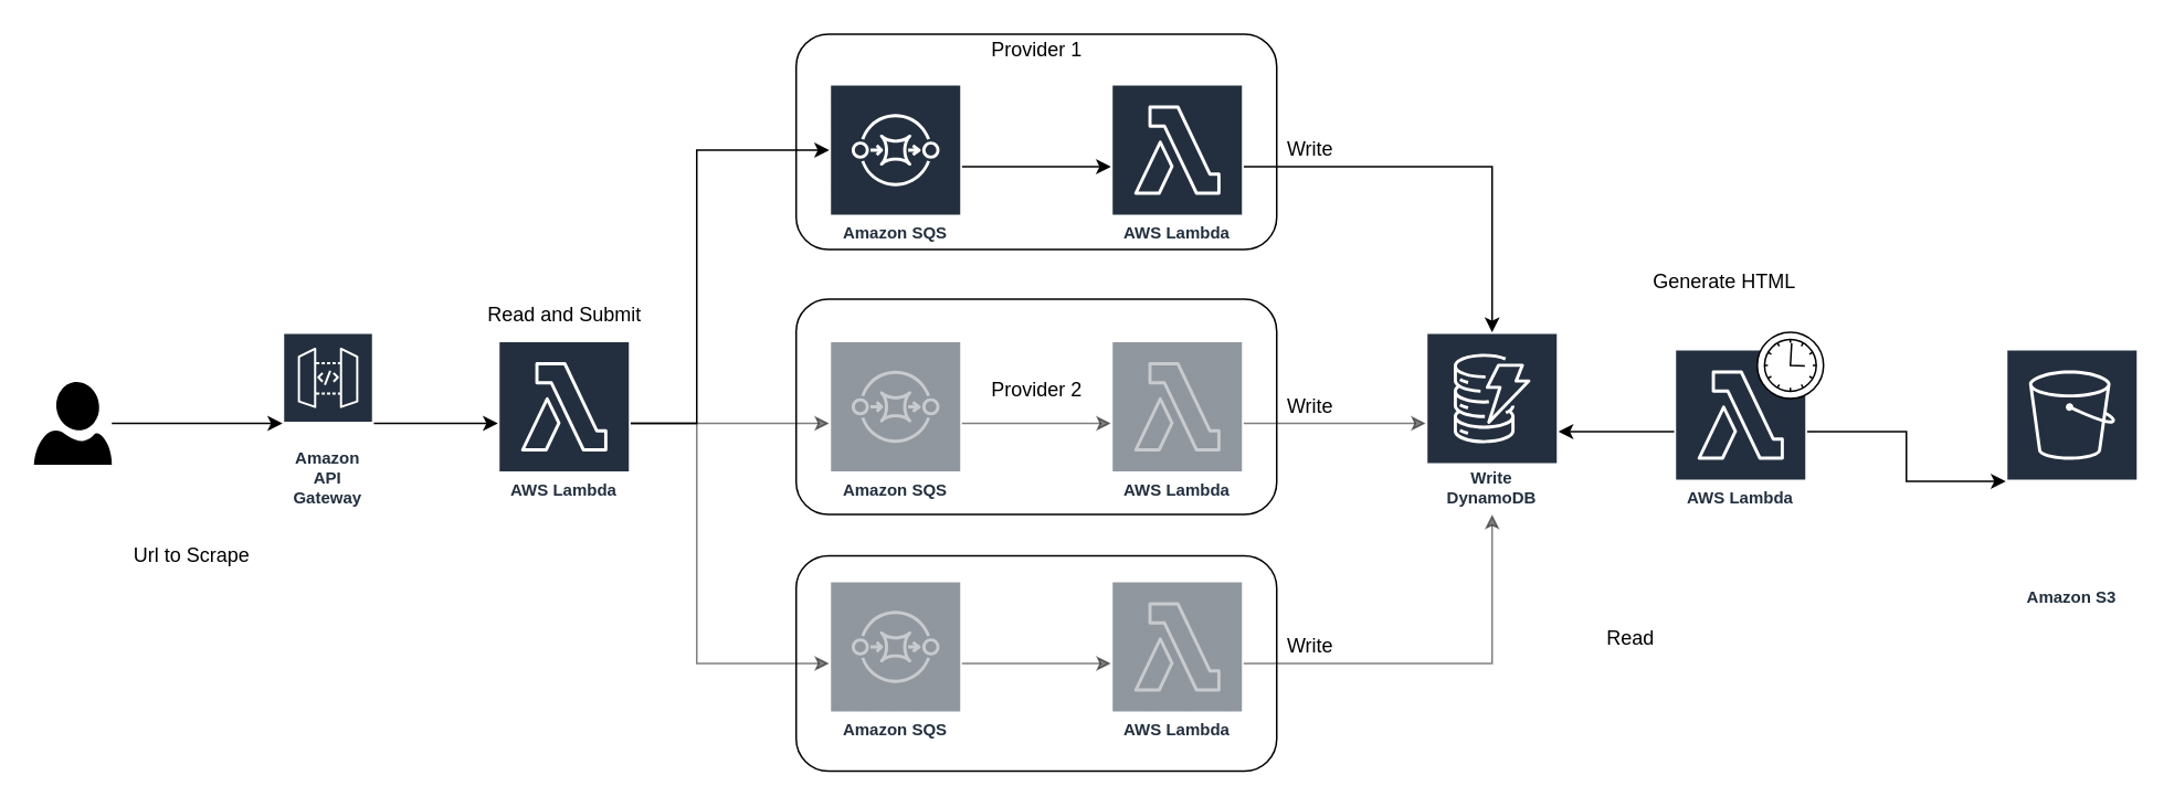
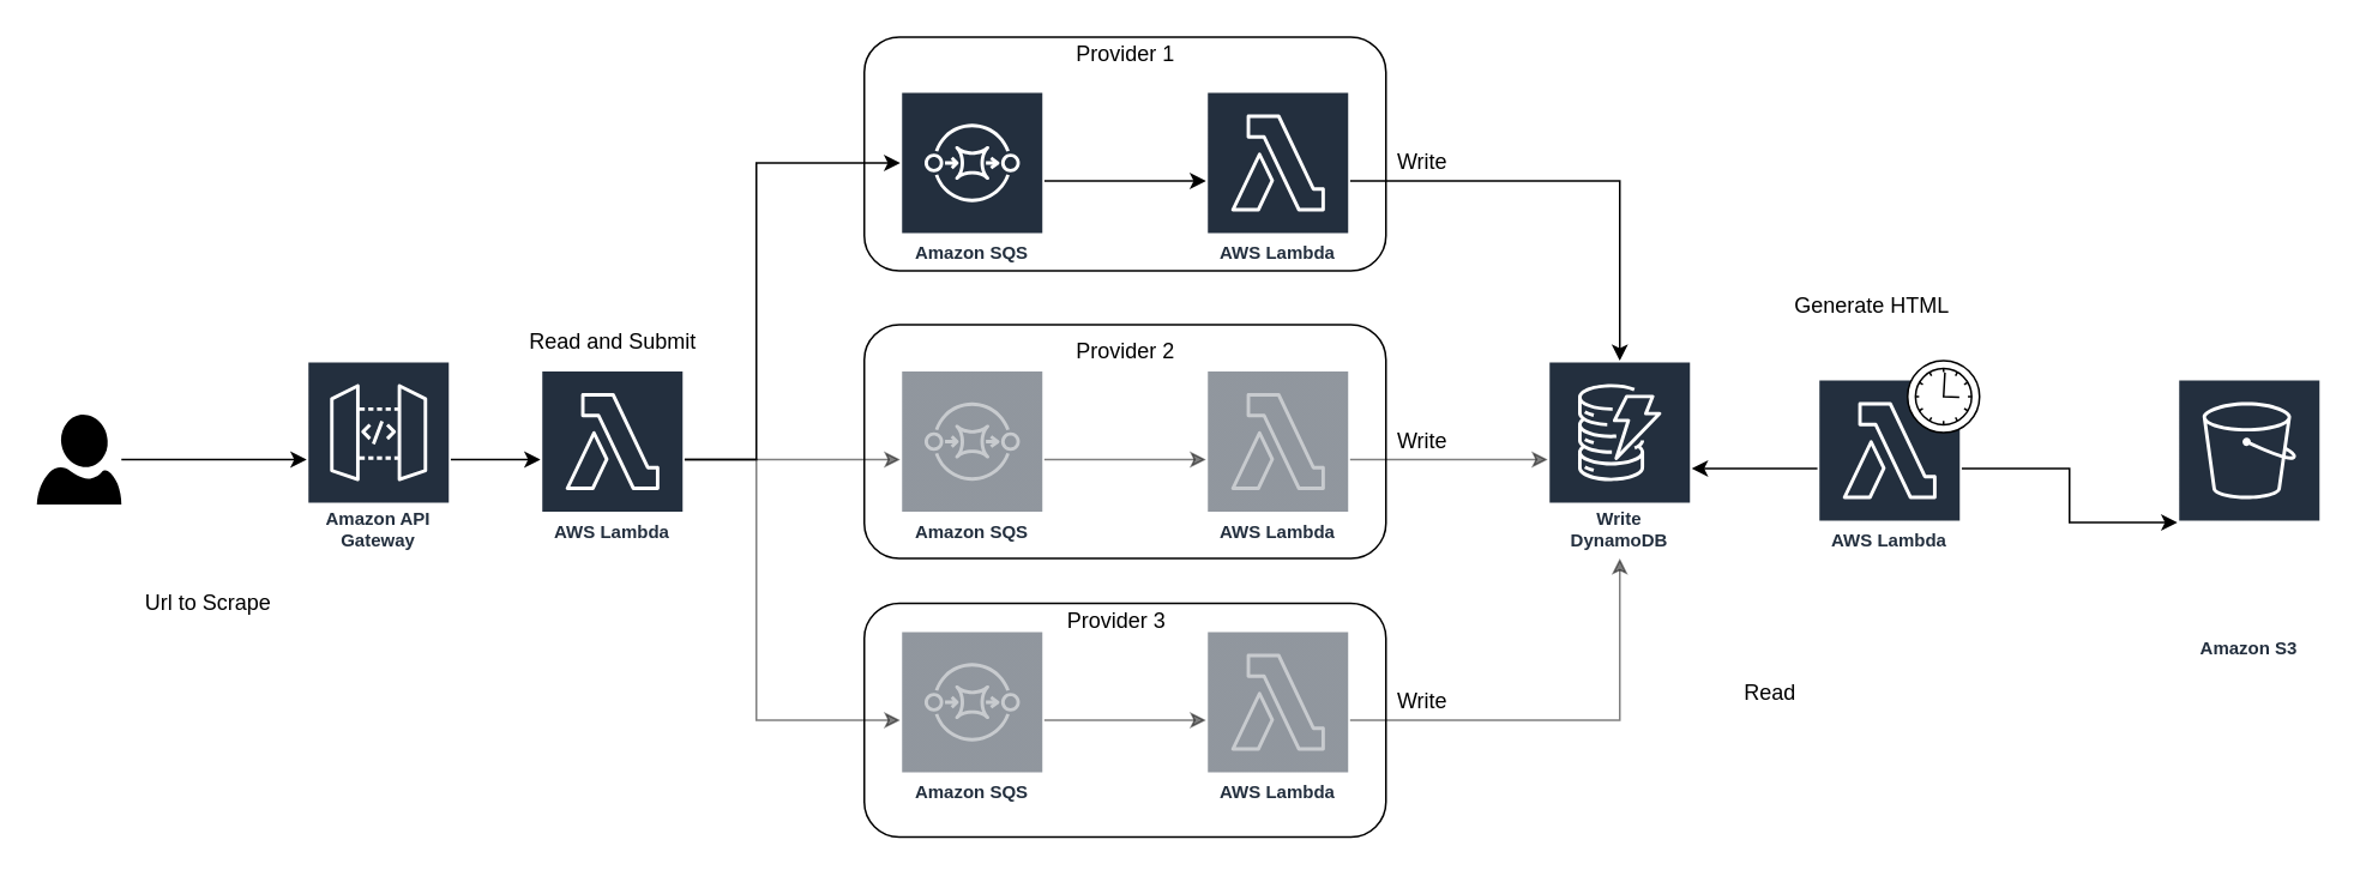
  <mxCell id="0" />
  <mxCell id="1" parent="0" />
  <mxCell id="2" style="edgeStyle=orthogonalEdgeStyle;rounded=0;orthogonalLoop=1;jettySize=auto;html=1;" edge="1" parent="1" source="3" target="9"><mxGeometry relative="1" as="geometry" /></mxCell>
- <mxCell id="3" value="Amazon API Gateway" style="sketch=0;outlineConnect=0;fontColor=#232F3E;gradientColor=none;strokeColor=#ffffff;fillColor=#232F3E;dashed=0;verticalLabelPosition=middle;verticalAlign=bottom;align=center;html=1;whiteSpace=wrap;fontSize=10;fontStyle=1;spacing=3;shape=mxgraph.aws4.productIcon;prIcon=mxgraph.aws4.api_gateway;" vertex="1" parent="1"><mxGeometry x="170" y="200" width="55" height="110" as="geometry" /></mxCell>
+ <mxCell id="3" value="Amazon API Gateway" style="sketch=0;outlineConnect=0;fontColor=#232F3E;gradientColor=none;strokeColor=#ffffff;fillColor=#232F3E;dashed=0;verticalLabelPosition=middle;verticalAlign=bottom;align=center;html=1;whiteSpace=wrap;fontSize=10;fontStyle=1;spacing=3;shape=mxgraph.aws4.productIcon;prIcon=mxgraph.aws4.api_gateway;" vertex="1" parent="1"><mxGeometry x="170" y="200" width="80" height="110" as="geometry" /></mxCell>
  <mxCell id="4" style="edgeStyle=orthogonalEdgeStyle;rounded=0;orthogonalLoop=1;jettySize=auto;html=1;" edge="1" parent="1" source="5" target="15"><mxGeometry relative="1" as="geometry" /></mxCell>
  <mxCell id="5" value="Amazon SQS" style="sketch=0;outlineConnect=0;fontColor=#232F3E;gradientColor=none;strokeColor=#ffffff;fillColor=#232F3E;dashed=0;verticalLabelPosition=middle;verticalAlign=bottom;align=center;html=1;whiteSpace=wrap;fontSize=10;fontStyle=1;spacing=3;shape=mxgraph.aws4.productIcon;prIcon=mxgraph.aws4.sqs;" vertex="1" parent="1"><mxGeometry x="500" y="50" width="80" height="100" as="geometry" /></mxCell>
  <mxCell id="6" style="edgeStyle=orthogonalEdgeStyle;rounded=0;orthogonalLoop=1;jettySize=auto;html=1;" edge="1" parent="1" source="9" target="5"><mxGeometry relative="1" as="geometry"><mxPoint x="490" y="130" as="targetPoint" /><Array as="points"><mxPoint x="420" y="255" /><mxPoint x="420" y="90" /></Array></mxGeometry></mxCell>
  <mxCell id="7" style="edgeStyle=orthogonalEdgeStyle;rounded=0;orthogonalLoop=1;jettySize=auto;html=1;opacity=50;" edge="1" parent="1" source="9" target="11"><mxGeometry relative="1" as="geometry" /></mxCell>
  <mxCell id="8" style="edgeStyle=orthogonalEdgeStyle;rounded=0;orthogonalLoop=1;jettySize=auto;html=1;opacity=50;" edge="1" parent="1" source="9" target="13"><mxGeometry relative="1" as="geometry"><Array as="points"><mxPoint x="420" y="255" /><mxPoint x="420" y="400" /></Array></mxGeometry></mxCell>
  <mxCell id="9" value="AWS Lambda" style="sketch=0;outlineConnect=0;fontColor=#232F3E;gradientColor=none;strokeColor=#ffffff;fillColor=#232F3E;dashed=0;verticalLabelPosition=middle;verticalAlign=bottom;align=center;html=1;whiteSpace=wrap;fontSize=10;fontStyle=1;spacing=3;shape=mxgraph.aws4.productIcon;prIcon=mxgraph.aws4.lambda;" vertex="1" parent="1"><mxGeometry x="300" y="205" width="80" height="100" as="geometry" /></mxCell>
  <mxCell id="10" style="edgeStyle=orthogonalEdgeStyle;rounded=0;orthogonalLoop=1;jettySize=auto;html=1;opacity=50;" edge="1" parent="1" source="11" target="17"><mxGeometry relative="1" as="geometry" /></mxCell>
  <mxCell id="11" value="Amazon SQS" style="sketch=0;outlineConnect=0;fontColor=#232F3E;gradientColor=none;strokeColor=#ffffff;fillColor=#232F3E;dashed=0;verticalLabelPosition=middle;verticalAlign=bottom;align=center;html=1;whiteSpace=wrap;fontSize=10;fontStyle=1;spacing=3;shape=mxgraph.aws4.productIcon;prIcon=mxgraph.aws4.sqs;opacity=50;" vertex="1" parent="1"><mxGeometry x="500" y="205" width="80" height="100" as="geometry" /></mxCell>
  <mxCell id="12" style="edgeStyle=orthogonalEdgeStyle;rounded=0;orthogonalLoop=1;jettySize=auto;html=1;opacity=50;" edge="1" parent="1" source="13" target="19"><mxGeometry relative="1" as="geometry" /></mxCell>
  <mxCell id="13" value="Amazon SQS" style="sketch=0;outlineConnect=0;fontColor=#232F3E;gradientColor=none;strokeColor=#ffffff;fillColor=#232F3E;dashed=0;verticalLabelPosition=middle;verticalAlign=bottom;align=center;html=1;whiteSpace=wrap;fontSize=10;fontStyle=1;spacing=3;shape=mxgraph.aws4.productIcon;prIcon=mxgraph.aws4.sqs;opacity=50;" vertex="1" parent="1"><mxGeometry x="500" y="350" width="80" height="100" as="geometry" /></mxCell>
  <mxCell id="14" style="edgeStyle=orthogonalEdgeStyle;rounded=0;orthogonalLoop=1;jettySize=auto;html=1;" edge="1" parent="1" source="15" target="20"><mxGeometry relative="1" as="geometry" /></mxCell>
  <mxCell id="15" value="AWS Lambda" style="sketch=0;outlineConnect=0;fontColor=#232F3E;gradientColor=none;strokeColor=#ffffff;fillColor=#232F3E;dashed=0;verticalLabelPosition=middle;verticalAlign=bottom;align=center;html=1;whiteSpace=wrap;fontSize=10;fontStyle=1;spacing=3;shape=mxgraph.aws4.productIcon;prIcon=mxgraph.aws4.lambda;" vertex="1" parent="1"><mxGeometry x="670" y="50" width="80" height="100" as="geometry" /></mxCell>
  <mxCell id="16" style="edgeStyle=orthogonalEdgeStyle;rounded=0;orthogonalLoop=1;jettySize=auto;html=1;opacity=50;" edge="1" parent="1" source="17" target="20"><mxGeometry relative="1" as="geometry" /></mxCell>
  <mxCell id="17" value="AWS Lambda" style="sketch=0;outlineConnect=0;fontColor=#232F3E;gradientColor=none;strokeColor=#ffffff;fillColor=#232F3E;dashed=0;verticalLabelPosition=middle;verticalAlign=bottom;align=center;html=1;whiteSpace=wrap;fontSize=10;fontStyle=1;spacing=3;shape=mxgraph.aws4.productIcon;prIcon=mxgraph.aws4.lambda;opacity=50;" vertex="1" parent="1"><mxGeometry x="670" y="205" width="80" height="100" as="geometry" /></mxCell>
  <mxCell id="18" style="edgeStyle=orthogonalEdgeStyle;rounded=0;orthogonalLoop=1;jettySize=auto;html=1;opacity=50;" edge="1" parent="1" source="19" target="20"><mxGeometry relative="1" as="geometry" /></mxCell>
  <mxCell id="19" value="AWS Lambda" style="sketch=0;outlineConnect=0;fontColor=#232F3E;gradientColor=none;strokeColor=#ffffff;fillColor=#232F3E;dashed=0;verticalLabelPosition=middle;verticalAlign=bottom;align=center;html=1;whiteSpace=wrap;fontSize=10;fontStyle=1;spacing=3;shape=mxgraph.aws4.productIcon;prIcon=mxgraph.aws4.lambda;opacity=50;" vertex="1" parent="1"><mxGeometry x="670" y="350" width="80" height="100" as="geometry" /></mxCell>
  <mxCell id="20" value="Write DynamoDB" style="sketch=0;outlineConnect=0;fontColor=#232F3E;gradientColor=none;strokeColor=#ffffff;fillColor=#232F3E;dashed=0;verticalLabelPosition=middle;verticalAlign=bottom;align=center;html=1;whiteSpace=wrap;fontSize=10;fontStyle=1;spacing=3;shape=mxgraph.aws4.productIcon;prIcon=mxgraph.aws4.dynamodb;" vertex="1" parent="1"><mxGeometry x="860" y="200" width="80" height="110" as="geometry" /></mxCell>
  <mxCell id="21" style="edgeStyle=orthogonalEdgeStyle;rounded=0;orthogonalLoop=1;jettySize=auto;html=1;" edge="1" parent="1" source="22" target="3"><mxGeometry relative="1" as="geometry" /></mxCell>
  <mxCell id="22" value="" style="sketch=0;aspect=fixed;pointerEvents=1;shadow=0;dashed=0;html=1;strokeColor=none;labelPosition=center;verticalLabelPosition=bottom;verticalAlign=top;align=center;fillColor=#000000;shape=mxgraph.azure.user;" vertex="1" parent="1"><mxGeometry y="230" width="47" height="50" as="geometry" x="20" /></mxCell>
  <mxCell id="23" value="" style="rounded=1;whiteSpace=wrap;html=1;fillColor=none;" vertex="1" parent="1"><mxGeometry x="480" y="20" width="290" height="130" as="geometry" /></mxCell>
  <mxCell id="24" value="" style="rounded=1;whiteSpace=wrap;html=1;fillColor=none;" vertex="1" parent="1"><mxGeometry x="480" y="180" width="290" height="130" as="geometry" /></mxCell>
  <mxCell id="25" value="" style="rounded=1;whiteSpace=wrap;html=1;fillColor=none;" vertex="1" parent="1"><mxGeometry x="480" y="335" width="290" height="130" as="geometry" /></mxCell>
  <mxCell id="26" value="Url to Scrape" style="text;html=1;align=center;verticalAlign=middle;resizable=0;points=[];autosize=1;strokeColor=none;fillColor=none;" vertex="1" parent="1"><mxGeometry x="70" y="325" width="90" height="20" as="geometry" /></mxCell>
  <mxCell id="27" value="Read and Submit" style="text;html=1;align=center;verticalAlign=middle;resizable=0;points=[];autosize=1;strokeColor=none;fillColor=none;" vertex="1" parent="1"><mxGeometry x="280" y="180" width="120" height="20" as="geometry" /></mxCell>
  <mxCell id="28" value="Provider 1" style="text;html=1;align=center;verticalAlign=middle;resizable=0;points=[];autosize=1;strokeColor=none;fillColor=none;" vertex="1" parent="1"><mxGeometry x="590" y="20" width="70" height="20" as="geometry" /></mxCell>
- <mxCell id="29" value="Provider 2" style="text;html=1;align=center;verticalAlign=middle;resizable=0;points=[];autosize=1;strokeColor=none;fillColor=none;" vertex="1" parent="1"><mxGeometry x="590" y="225" width="70" height="20" as="geometry" /></mxCell>
+ <mxCell id="29" value="Provider 2" style="text;html=1;align=center;verticalAlign=middle;resizable=0;points=[];autosize=1;strokeColor=none;fillColor=none;" vertex="1" parent="1"><mxGeometry x="590" y="185" width="70" height="20" as="geometry" /></mxCell>
+ <mxCell id="30" value="Provider 3" style="text;html=1;align=center;verticalAlign=middle;resizable=0;points=[];autosize=1;strokeColor=none;fillColor=none;" vertex="1" parent="1"><mxGeometry x="585" y="335" width="70" height="20" as="geometry" /></mxCell>
  <mxCell id="31" style="edgeStyle=orthogonalEdgeStyle;rounded=0;orthogonalLoop=1;jettySize=auto;html=1;" edge="1" parent="1" source="33" target="20"><mxGeometry relative="1" as="geometry"><mxPoint x="1010" y="240" as="targetPoint" /><Array as="points"><mxPoint x="1040" y="240" /></Array></mxGeometry></mxCell>
  <mxCell id="32" style="edgeStyle=orthogonalEdgeStyle;rounded=0;orthogonalLoop=1;jettySize=auto;html=1;" edge="1" parent="1" source="33" target="35"><mxGeometry relative="1" as="geometry" /></mxCell>
  <mxCell id="33" value="AWS Lambda" style="sketch=0;outlineConnect=0;fontColor=#232F3E;gradientColor=none;strokeColor=#ffffff;fillColor=#232F3E;dashed=0;verticalLabelPosition=middle;verticalAlign=bottom;align=center;html=1;whiteSpace=wrap;fontSize=10;fontStyle=1;spacing=3;shape=mxgraph.aws4.productIcon;prIcon=mxgraph.aws4.lambda;" vertex="1" parent="1"><mxGeometry x="1010" y="210" width="80" height="100" as="geometry" /></mxCell>
  <mxCell id="34" value="" style="points=[[0.145,0.145,0],[0.5,0,0],[0.855,0.145,0],[1,0.5,0],[0.855,0.855,0],[0.5,1,0],[0.145,0.855,0],[0,0.5,0]];shape=mxgraph.bpmn.event;html=1;verticalLabelPosition=bottom;labelBackgroundColor=#ffffff;verticalAlign=top;align=center;perimeter=ellipsePerimeter;outlineConnect=0;aspect=fixed;outline=standard;symbol=timer;fillColor=default;" vertex="1" parent="1"><mxGeometry x="1060" y="200" width="40" height="40" as="geometry" /></mxCell>
  <mxCell id="35" value="Amazon S3" style="sketch=0;outlineConnect=0;fontColor=#232F3E;gradientColor=none;strokeColor=#ffffff;fillColor=#232F3E;dashed=0;verticalLabelPosition=middle;verticalAlign=bottom;align=center;html=1;whiteSpace=wrap;fontSize=10;fontStyle=1;spacing=3;shape=mxgraph.aws4.productIcon;prIcon=mxgraph.aws4.s3;" vertex="1" parent="1"><mxGeometry x="1210" y="210" width="80" height="160" as="geometry" /></mxCell>
  <mxCell id="36" value="Generate HTML" style="text;html=1;align=center;verticalAlign=middle;resizable=0;points=[];autosize=1;strokeColor=none;fillColor=none;" vertex="1" parent="1"><mxGeometry x="990" y="160" width="100" height="20" as="geometry" /></mxCell>
  <mxCell id="37" value="Read&amp;nbsp;" style="text;html=1;align=center;verticalAlign=middle;resizable=0;points=[];autosize=1;strokeColor=none;fillColor=none;" vertex="1" parent="1"><mxGeometry x="960" y="375" width="50" height="20" as="geometry" /></mxCell>
  <mxCell id="38" value="Write" style="text;html=1;align=center;verticalAlign=middle;resizable=0;points=[];autosize=1;strokeColor=none;fillColor=none;" vertex="1" parent="1"><mxGeometry x="770" y="80" width="40" height="20" as="geometry" /></mxCell>
  <mxCell id="39" value="Write" style="text;html=1;align=center;verticalAlign=middle;resizable=0;points=[];autosize=1;strokeColor=none;fillColor=none;" vertex="1" parent="1"><mxGeometry x="770" y="235" width="40" height="20" as="geometry" /></mxCell>
  <mxCell id="40" value="Write" style="text;html=1;align=center;verticalAlign=middle;resizable=0;points=[];autosize=1;strokeColor=none;fillColor=none;" vertex="1" parent="1"><mxGeometry x="770" y="380" width="40" height="20" as="geometry" /></mxCell>
